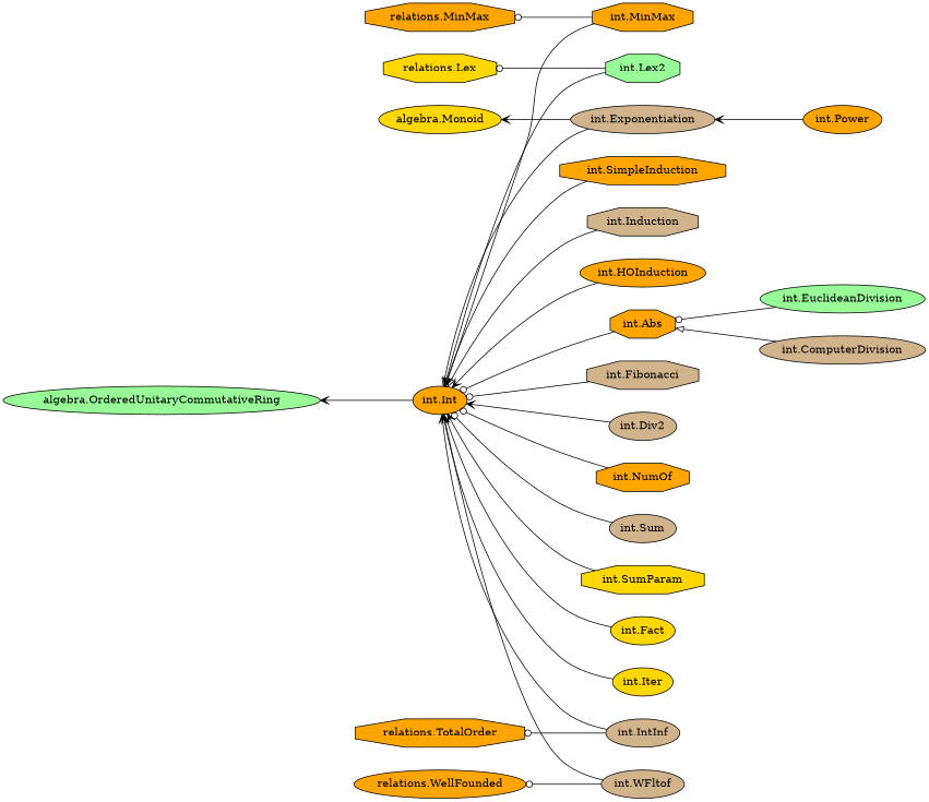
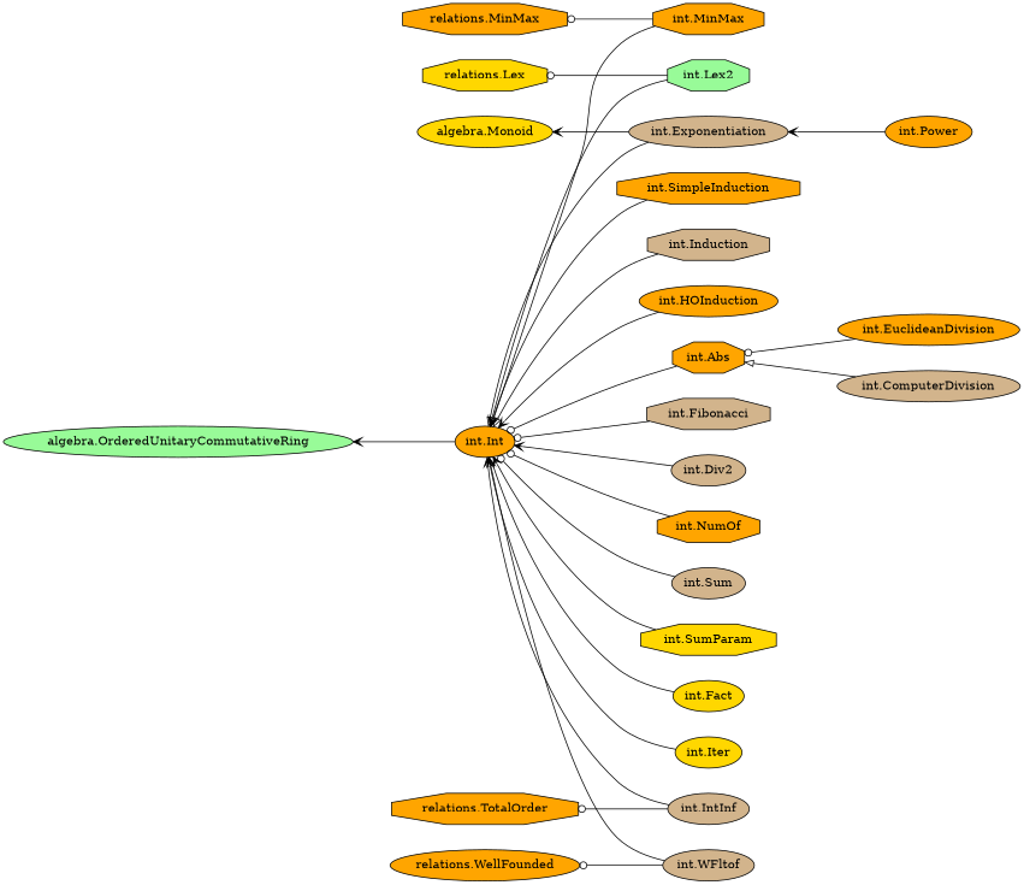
  digraph {
    fontname="DejaVu Serif"
    nodesep=0.4
    rankdir=RL
    ranksep=0.6
    node [fillcolor=orange fontname="DejaVu Serif" margin=0.05 shape=ellipse style=filled]
    edge [arrowhead=vee fontname="DejaVu Serif"]
    "algebra.OrderedUnitaryCommutativeRing" [fillcolor=palegreen]
    "int.Int"
    "int.Abs" [shape=octagon]
    "int.MinMax" [shape=octagon]
    "relations.MinMax" [shape=octagon]
    "int.Lex2" [fillcolor=palegreen shape=octagon]
    "relations.Lex" [fillcolor=gold shape=octagon]
-   "int.EuclideanDivision" [fillcolor=palegreen]
+   "int.EuclideanDivision"
    "int.Div2" [fillcolor=tan]
    "int.ComputerDivision" [fillcolor=tan]
    "int.Exponentiation" [fillcolor=tan]
    "algebra.Monoid" [fillcolor=gold]
    "int.Power"
    "int.NumOf" [shape=octagon]
    "int.Sum" [fillcolor=tan]
    "int.SumParam" [fillcolor=gold shape=octagon]
    "int.Fact" [fillcolor=gold]
    "int.Iter" [fillcolor=gold]
    "int.IntInf" [fillcolor=tan]
    "relations.TotalOrder" [shape=octagon]
    "int.SimpleInduction" [shape=octagon]
    "int.Induction" [fillcolor=tan shape=octagon]
    "int.HOInduction"
    "int.Fibonacci" [fillcolor=tan shape=octagon]
    "int.WFltof" [fillcolor=tan]
    "relations.WellFounded"
    "int.Int" -> "algebra.OrderedUnitaryCommutativeRing"
    "int.Abs" -> "int.Int" [arrowhead=odot]
    "int.MinMax" -> "int.Int"
    "int.MinMax" -> "relations.MinMax" [arrowhead=odot]
    "int.Lex2" -> "int.Int"
    "int.Lex2" -> "relations.Lex" [arrowhead=odot]
    "int.EuclideanDivision" -> "int.Abs" [arrowhead=odot]
    "int.Div2" -> "int.Int"
    "int.ComputerDivision" -> "int.Abs" [arrowhead=onormal]
    "int.Exponentiation" -> "int.Int" [arrowhead=onormal]
    "int.Exponentiation" -> "algebra.Monoid"
    "int.Power" -> "int.Exponentiation"
    "int.NumOf" -> "int.Int" [arrowhead=odot]
    "int.Sum" -> "int.Int" [arrowhead=odot]
    "int.SumParam" -> "int.Int"
    "int.Fact" -> "int.Int" [arrowhead=odot]
    "int.Iter" -> "int.Int" [arrowhead=onormal]
    "int.IntInf" -> "int.Int"
    "int.IntInf" -> "relations.TotalOrder" [arrowhead=odot]
    "int.SimpleInduction" -> "int.Int" [arrowhead=onormal]
    "int.Induction" -> "int.Int" [arrowhead=onormal]
    "int.HOInduction" -> "int.Int"
    "int.Fibonacci" -> "int.Int" [arrowhead=odot]
    "int.WFltof" -> "int.Int"
    "int.WFltof" -> "relations.WellFounded" [arrowhead=odot]
  }
